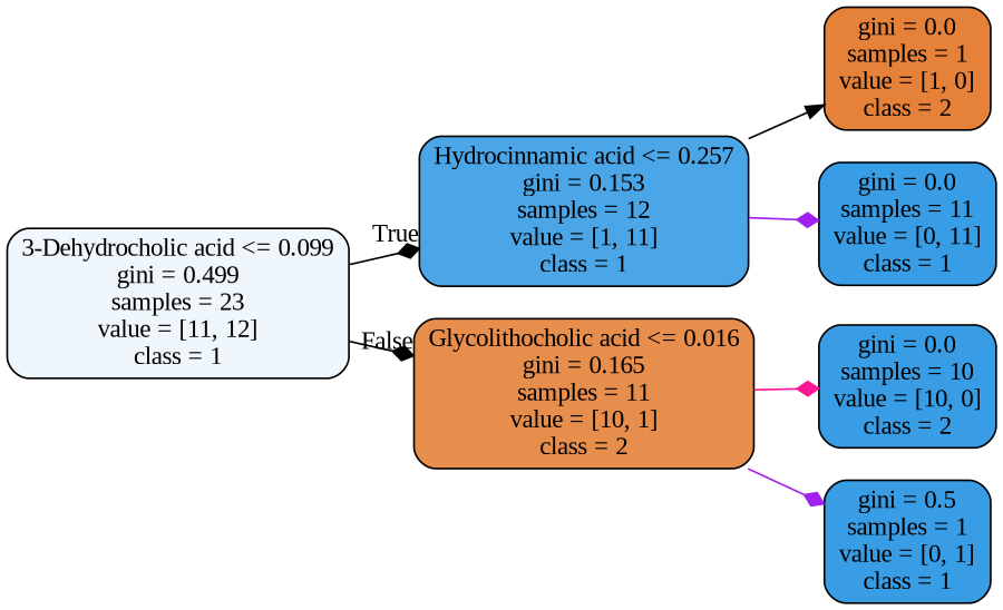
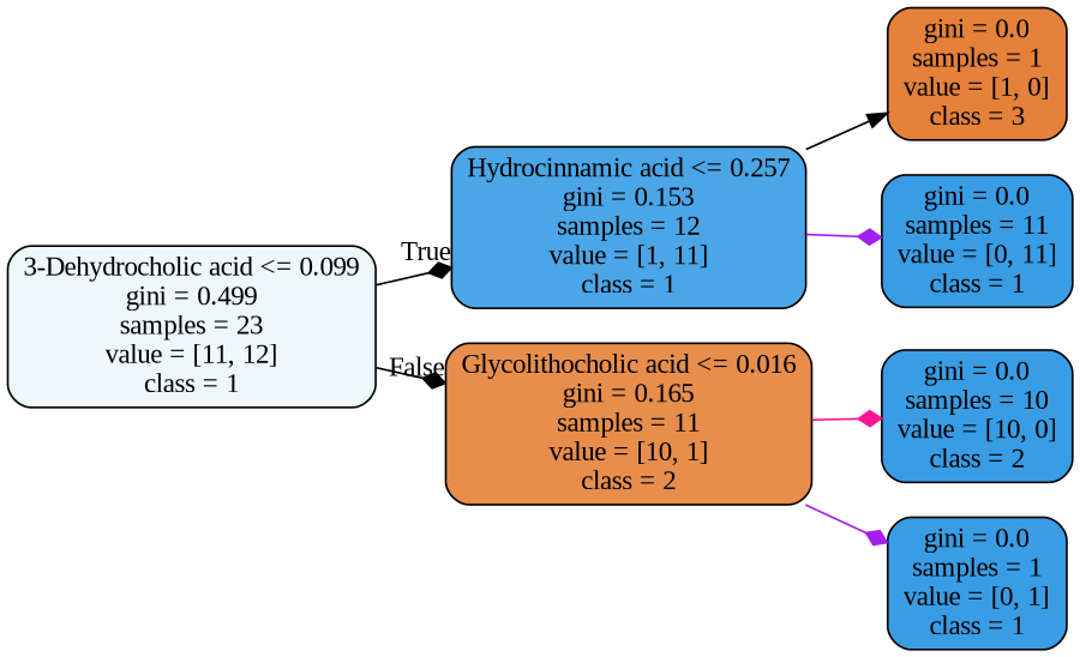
  digraph {
    fontname="Liberation Serif"
    rankdir=LR
    node [color=black fillcolor="#399de5" fontname="Liberation Serif" shape=box style="filled, rounded"]
    edge [arrowhead=diamond color=black fontname="Liberation Serif"]
    n1 [fillcolor="#eff7fd" label="3-Dehydrocholic acid <= 0.099\ngini = 0.499\nsamples = 23\nvalue = [11, 12]\nclass = 1"]
    n2 [fillcolor="#4ba6e7" label="Hydrocinnamic acid <= 0.257\ngini = 0.153\nsamples = 12\nvalue = [1, 11]\nclass = 1"]
    n3 [fillcolor="#e88e4d" label="Glycolithocholic acid <= 0.016\ngini = 0.165\nsamples = 11\nvalue = [10, 1]\nclass = 2"]
-   n4 [fillcolor="#e58139" label="gini = 0.0\nsamples = 1\nvalue = [1, 0]\nclass = 2"]
+   n4 [fillcolor="#e58139" label="gini = 0.0\nsamples = 1\nvalue = [1, 0]\nclass = 3"]
    n5 [label="gini = 0.0\nsamples = 11\nvalue = [0, 11]\nclass = 1"]
    n6 [label="gini = 0.0\nsamples = 10\nvalue = [10, 0]\nclass = 2"]
-   n7 [label="gini = 0.5\nsamples = 1\nvalue = [0, 1]\nclass = 1"]
+   n7 [label="gini = 0.0\nsamples = 1\nvalue = [0, 1]\nclass = 1"]
    n1 -> n2 [headlabel=True labelangle=45 labeldistance=2.5]
    n1 -> n3 [headlabel=False labelangle=-45 labeldistance=2.5]
    n2 -> n4 [arrowhead=normal]
    n2 -> n5 [color=purple]
    n3 -> n6 [color=deeppink]
    n3 -> n7 [color=purple]
  }
